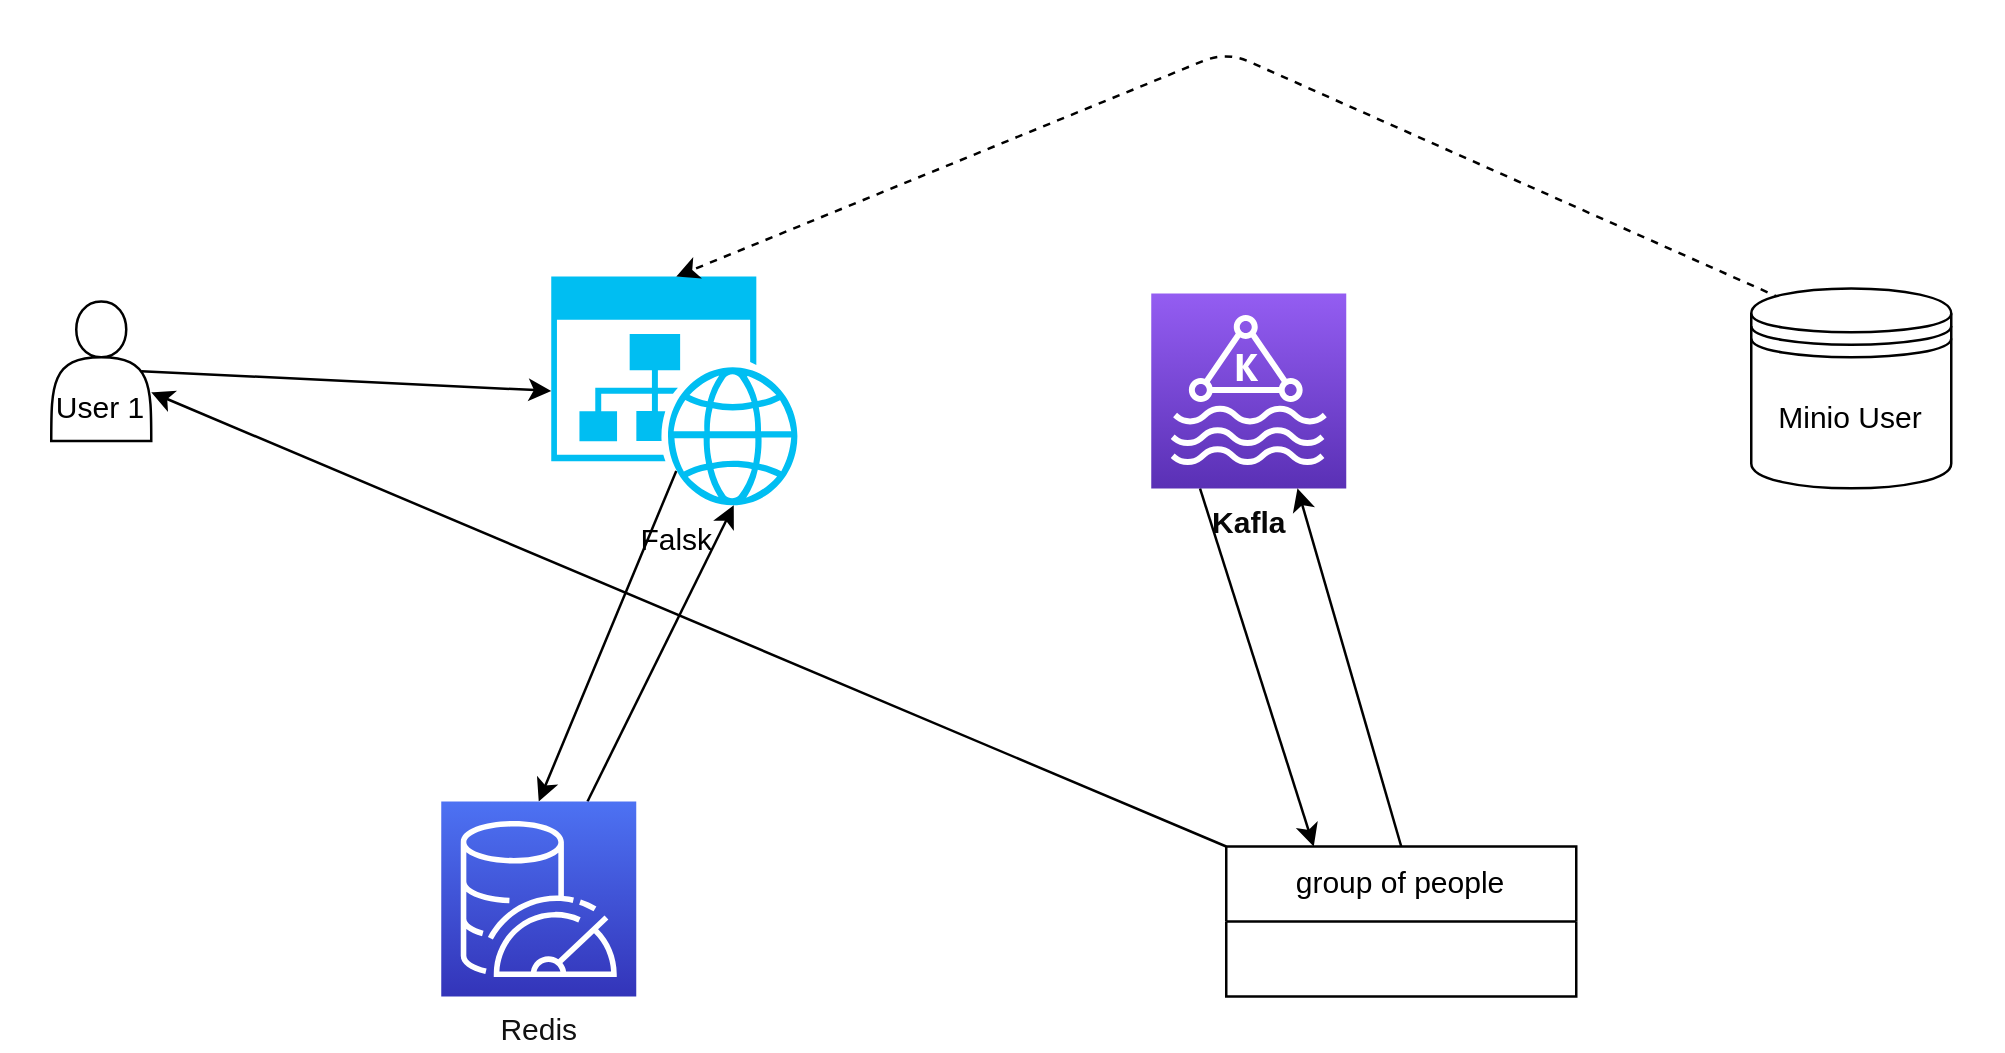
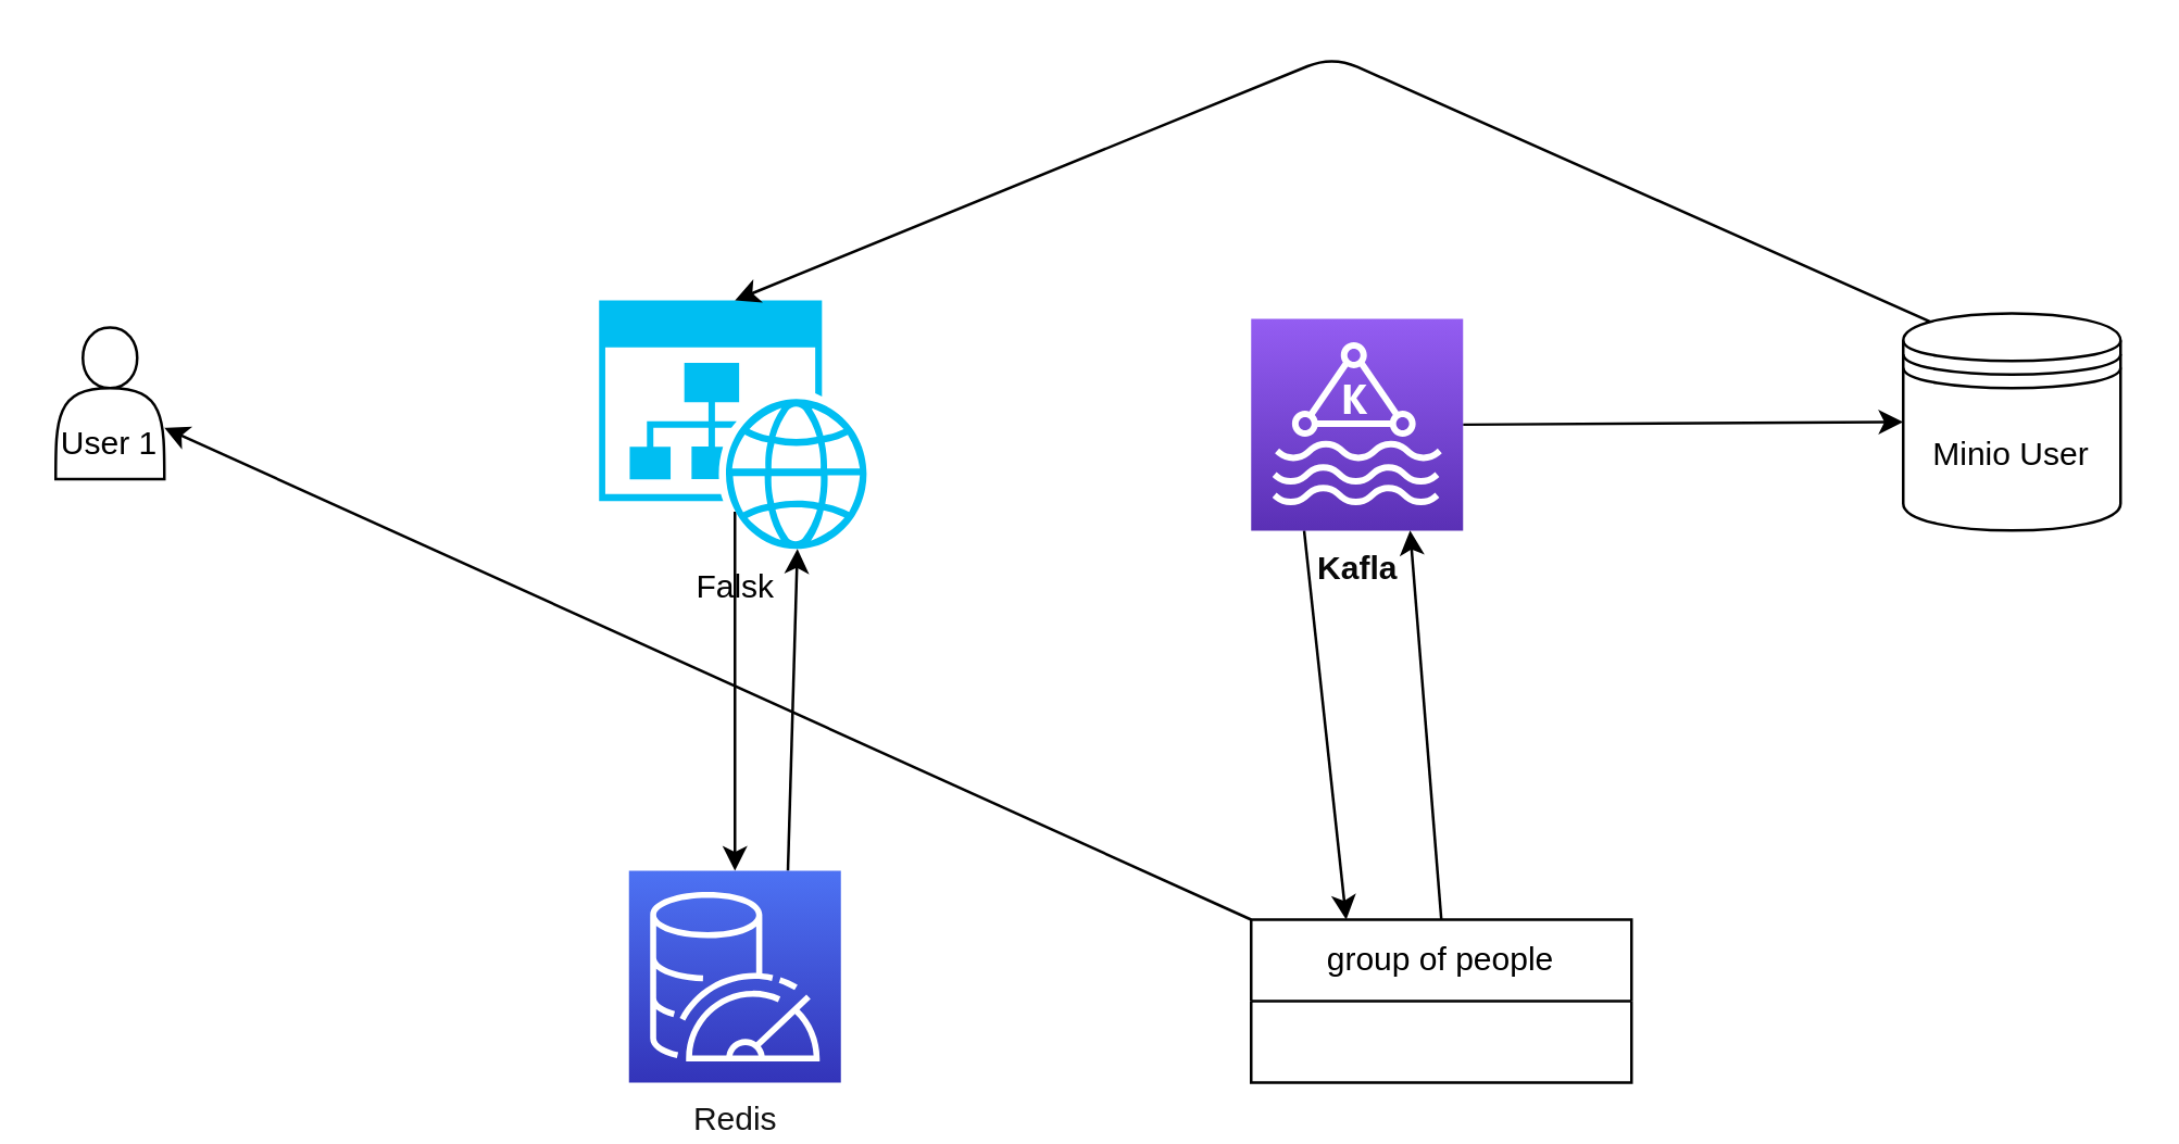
  <mxCell id="0" />
  <mxCell id="1" parent="0" />
- <mxCell id="2" style="edgeStyle=none;html=1;exitX=0.9;exitY=0.5;exitDx=0;exitDy=0;exitPerimeter=0;entryX=0;entryY=0.5;entryDx=0;entryDy=0;entryPerimeter=0;" parent="1" source="3" target="5" edge="1"><mxGeometry relative="1" as="geometry" /></mxCell>
  <mxCell id="3" value="&lt;br&gt;&lt;br&gt;User 1" style="shape=actor;whiteSpace=wrap;html=1;" parent="1" vertex="1"><mxGeometry y="120" width="40" height="55.75" as="geometry" x="20" /></mxCell>
  <mxCell id="4" style="edgeStyle=none;html=1;exitX=0.5;exitY=0.85;exitDx=0;exitDy=0;exitPerimeter=0;entryX=0.5;entryY=0;entryDx=0;entryDy=0;entryPerimeter=0;" parent="1" source="5" target="12" edge="1"><mxGeometry relative="1" as="geometry" /></mxCell>
  <mxCell id="5" value="Falsk" style="verticalLabelPosition=bottom;html=1;verticalAlign=top;align=center;strokeColor=none;fillColor=#00BEF2;shape=mxgraph.azure.website_generic;pointerEvents=1;" parent="1" vertex="1"><mxGeometry x="220" y="110" width="100" height="91.5" as="geometry" /></mxCell>
+ <mxCell id="6" style="edgeStyle=none;html=1;exitX=1;exitY=0.5;exitDx=0;exitDy=0;exitPerimeter=0;entryX=0;entryY=0.5;entryDx=0;entryDy=0;" parent="1" source="8" target="10" edge="1"><mxGeometry relative="1" as="geometry" /></mxCell>
  <mxCell id="7" style="edgeStyle=none;html=1;exitX=0.25;exitY=1;exitDx=0;exitDy=0;exitPerimeter=0;entryX=0.25;entryY=0;entryDx=0;entryDy=0;" parent="1" source="8" target="15" edge="1"><mxGeometry relative="1" as="geometry" /></mxCell>
  <mxCell id="8" value="&lt;b&gt;&lt;font color=&quot;#080808&quot;&gt;Kafla&lt;/font&gt;&lt;/b&gt;" style="sketch=0;points=[[0,0,0],[0.25,0,0],[0.5,0,0],[0.75,0,0],[1,0,0],[0,1,0],[0.25,1,0],[0.5,1,0],[0.75,1,0],[1,1,0],[0,0.25,0],[0,0.5,0],[0,0.75,0],[1,0.25,0],[1,0.5,0],[1,0.75,0]];outlineConnect=0;fontColor=#232F3E;gradientColor=#945DF2;gradientDirection=north;fillColor=#5A30B5;strokeColor=#ffffff;dashed=0;verticalLabelPosition=bottom;verticalAlign=top;align=center;html=1;fontSize=12;fontStyle=0;aspect=fixed;shape=mxgraph.aws4.resourceIcon;resIcon=mxgraph.aws4.managed_streaming_for_kafka;" parent="1" vertex="1"><mxGeometry x="460" y="116.75" width="78" height="78" as="geometry" /></mxCell>
- <mxCell id="9" style="edgeStyle=none;html=1;exitX=0.15;exitY=0.05;exitDx=0;exitDy=0;exitPerimeter=0;entryX=0.5;entryY=0;entryDx=0;entryDy=0;entryPerimeter=0;dashed=1;" parent="1" source="10" target="5" edge="1"><mxGeometry relative="1" as="geometry"><Array as="points"><mxPoint x="490" y="20" /></Array></mxGeometry></mxCell>
+ <mxCell id="9" style="edgeStyle=none;html=1;exitX=0.15;exitY=0.05;exitDx=0;exitDy=0;exitPerimeter=0;entryX=0.5;entryY=0;entryDx=0;entryDy=0;entryPerimeter=0;" parent="1" source="10" target="5" edge="1"><mxGeometry relative="1" as="geometry"><Array as="points"><mxPoint x="490" y="20" /></Array></mxGeometry></mxCell>
  <mxCell id="10" value="Minio User" style="shape=datastore;whiteSpace=wrap;html=1;" parent="1" vertex="1"><mxGeometry x="700" y="114.75" width="80" height="80" as="geometry" /></mxCell>
  <mxCell id="11" style="edgeStyle=none;html=1;exitX=0.75;exitY=0;exitDx=0;exitDy=0;exitPerimeter=0;entryX=0.73;entryY=1;entryDx=0;entryDy=0;entryPerimeter=0;" parent="1" source="12" target="5" edge="1"><mxGeometry relative="1" as="geometry" /></mxCell>
- <mxCell id="12" value="&lt;font color=&quot;#121212&quot;&gt;Redis&lt;/font&gt;" style="sketch=0;points=[[0,0,0],[0.25,0,0],[0.5,0,0],[0.75,0,0],[1,0,0],[0,1,0],[0.25,1,0],[0.5,1,0],[0.75,1,0],[1,1,0],[0,0.25,0],[0,0.5,0],[0,0.75,0],[1,0.25,0],[1,0.5,0],[1,0.75,0]];outlineConnect=0;fontColor=#232F3E;gradientColor=#4D72F3;gradientDirection=north;fillColor=#3334B9;strokeColor=#ffffff;dashed=0;verticalLabelPosition=bottom;verticalAlign=top;align=center;html=1;fontSize=12;fontStyle=0;aspect=fixed;shape=mxgraph.aws4.resourceIcon;resIcon=mxgraph.aws4.memorydb_for_redis;" parent="1" vertex="1"><mxGeometry x="176" y="320" width="78" height="78" as="geometry" /></mxCell>
+ <mxCell id="12" value="&lt;font color=&quot;#121212&quot;&gt;Redis&lt;/font&gt;" style="sketch=0;points=[[0,0,0],[0.25,0,0],[0.5,0,0],[0.75,0,0],[1,0,0],[0,1,0],[0.25,1,0],[0.5,1,0],[0.75,1,0],[1,1,0],[0,0.25,0],[0,0.5,0],[0,0.75,0],[1,0.25,0],[1,0.5,0],[1,0.75,0]];outlineConnect=0;fontColor=#232F3E;gradientColor=#4D72F3;gradientDirection=north;fillColor=#3334B9;strokeColor=#ffffff;dashed=0;verticalLabelPosition=bottom;verticalAlign=top;align=center;html=1;fontSize=12;fontStyle=0;aspect=fixed;shape=mxgraph.aws4.resourceIcon;resIcon=mxgraph.aws4.memorydb_for_redis;" parent="1" vertex="1"><mxGeometry x="231" y="320" width="78" height="78" as="geometry" /></mxCell>
  <mxCell id="13" style="edgeStyle=none;html=1;exitX=0.5;exitY=0;exitDx=0;exitDy=0;entryX=0.75;entryY=1;entryDx=0;entryDy=0;entryPerimeter=0;" parent="1" source="15" target="8" edge="1"><mxGeometry relative="1" as="geometry" /></mxCell>
  <mxCell id="14" style="edgeStyle=none;html=1;exitX=0;exitY=0;exitDx=0;exitDy=0;" parent="1" source="15" target="3" edge="1"><mxGeometry relative="1" as="geometry" /></mxCell>
- <mxCell id="15" value="group of people" style="swimlane;fontStyle=0;childLayout=stackLayout;horizontal=1;startSize=30;horizontalStack=0;resizeParent=1;resizeParentMax=0;resizeLast=0;collapsible=1;marginBottom=0;whiteSpace=wrap;html=1;" parent="1" vertex="1"><mxGeometry x="490" y="338" width="140" height="60" as="geometry" /></mxCell>
+ <mxCell id="15" value="group of people" style="swimlane;fontStyle=0;childLayout=stackLayout;horizontal=1;startSize=30;horizontalStack=0;resizeParent=1;resizeParentMax=0;resizeLast=0;collapsible=1;marginBottom=0;whiteSpace=wrap;html=1;" parent="1" vertex="1"><mxGeometry x="460" y="338" width="140" height="60" as="geometry" /></mxCell>
